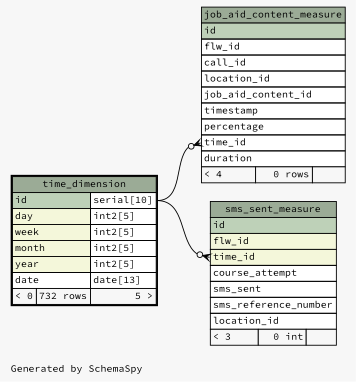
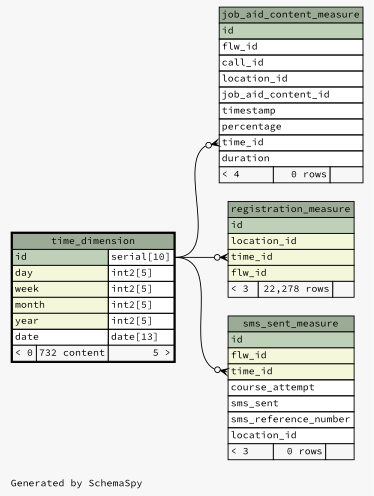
  digraph {
    bgcolor="#f7f7f7"
    fontname="Source Code Pro"
    fontsize=11
    label="\nGenerated by SchemaSpy"
    labeljust=l
    nodesep=0.18
    rankdir=RL
    ranksep=0.46
    node [fontname="Source Code Pro" fontsize=11 shape=plaintext]
    edge [arrowhead=none arrowsize=0.8 arrowtail=crowodot dir=back fontname="Source Code Pro" headport="id.type:e" tailport="time_id:w"]
-   n1 [label=<     <TABLE BORDER="2" CELLBORDER="1" CELLSPACING="0" BGCOLOR="#ffffff">       <TR><TD COLSPAN="3" BGCOLOR="#9bab96" ALIGN="CENTER">time_dimension</TD></TR>       <TR><TD PORT="id" COLSPAN="2" BGCOLOR="#bed1b8" ALIGN="LEFT">id</TD><TD PORT="id.type" ALIGN="LEFT">serial[10]</TD></TR>       <TR><TD PORT="day" COLSPAN="2" BGCOLOR="#f4f7da" ALIGN="LEFT">day</TD><TD PORT="day.type" ALIGN="LEFT">int2[5]</TD></TR>       <TR><TD PORT="week" COLSPAN="2" BGCOLOR="#f4f7da" ALIGN="LEFT">week</TD><TD PORT="week.type" ALIGN="LEFT">int2[5]</TD></TR>       <TR><TD PORT="month" COLSPAN="2" BGCOLOR="#f4f7da" ALIGN="LEFT">month</TD><TD PORT="month.type" ALIGN="LEFT">int2[5]</TD></TR>       <TR><TD PORT="year" COLSPAN="2" BGCOLOR="#f4f7da" ALIGN="LEFT">year</TD><TD PORT="year.type" ALIGN="LEFT">int2[5]</TD></TR>       <TR><TD PORT="date" COLSPAN="2" ALIGN="LEFT">date</TD><TD PORT="date.type" ALIGN="LEFT">date[13]</TD></TR>       <TR><TD ALIGN="LEFT" BGCOLOR="#f7f7f7">&lt; 0</TD><TD ALIGN="RIGHT" BGCOLOR="#f7f7f7">732 rows</TD><TD ALIGN="RIGHT" BGCOLOR="#f7f7f7">5 &gt;</TD></TR>     </TABLE>>]
+   n1 [label=<     <TABLE BORDER="2" CELLBORDER="1" CELLSPACING="0" BGCOLOR="#ffffff">       <TR><TD COLSPAN="3" BGCOLOR="#9bab96" ALIGN="CENTER">time_dimension</TD></TR>       <TR><TD PORT="id" COLSPAN="2" BGCOLOR="#bed1b8" ALIGN="LEFT">id</TD><TD PORT="id.type" ALIGN="LEFT">serial[10]</TD></TR>       <TR><TD PORT="day" COLSPAN="2" BGCOLOR="#f4f7da" ALIGN="LEFT">day</TD><TD PORT="day.type" ALIGN="LEFT">int2[5]</TD></TR>       <TR><TD PORT="week" COLSPAN="2" BGCOLOR="#f4f7da" ALIGN="LEFT">week</TD><TD PORT="week.type" ALIGN="LEFT">int2[5]</TD></TR>       <TR><TD PORT="month" COLSPAN="2" BGCOLOR="#f4f7da" ALIGN="LEFT">month</TD><TD PORT="month.type" ALIGN="LEFT">int2[5]</TD></TR>       <TR><TD PORT="year" COLSPAN="2" BGCOLOR="#f4f7da" ALIGN="LEFT">year</TD><TD PORT="year.type" ALIGN="LEFT">int2[5]</TD></TR>       <TR><TD PORT="date" COLSPAN="2" ALIGN="LEFT">date</TD><TD PORT="date.type" ALIGN="LEFT">date[13]</TD></TR>       <TR><TD ALIGN="LEFT" BGCOLOR="#f7f7f7">&lt; 0</TD><TD ALIGN="RIGHT" BGCOLOR="#f7f7f7">732 content</TD><TD ALIGN="RIGHT" BGCOLOR="#f7f7f7">5 &gt;</TD></TR>     </TABLE>>]
    n2 [label=<     <TABLE BORDER="0" CELLBORDER="1" CELLSPACING="0" BGCOLOR="#ffffff">       <TR><TD COLSPAN="3" BGCOLOR="#9bab96" ALIGN="CENTER">job_aid_content_measure</TD></TR>       <TR><TD PORT="id" COLSPAN="3" BGCOLOR="#bed1b8" ALIGN="LEFT">id</TD></TR>       <TR><TD PORT="flw_id" COLSPAN="3" ALIGN="LEFT">flw_id</TD></TR>       <TR><TD PORT="call_id" COLSPAN="3" ALIGN="LEFT">call_id</TD></TR>       <TR><TD PORT="location_id" COLSPAN="3" ALIGN="LEFT">location_id</TD></TR>       <TR><TD PORT="job_aid_content_id" COLSPAN="3" ALIGN="LEFT">job_aid_content_id</TD></TR>       <TR><TD PORT="timestamp" COLSPAN="3" ALIGN="LEFT">timestamp</TD></TR>       <TR><TD PORT="percentage" COLSPAN="3" ALIGN="LEFT">percentage</TD></TR>       <TR><TD PORT="time_id" COLSPAN="3" ALIGN="LEFT">time_id</TD></TR>       <TR><TD PORT="duration" COLSPAN="3" ALIGN="LEFT">duration</TD></TR>       <TR><TD ALIGN="LEFT" BGCOLOR="#f7f7f7">&lt; 4</TD><TD ALIGN="RIGHT" BGCOLOR="#f7f7f7">0 rows</TD><TD ALIGN="RIGHT" BGCOLOR="#f7f7f7">  </TD></TR>     </TABLE>>]
-   n4 [label=<     <TABLE BORDER="0" CELLBORDER="1" CELLSPACING="0" BGCOLOR="#ffffff">       <TR><TD COLSPAN="3" BGCOLOR="#9bab96" ALIGN="CENTER">sms_sent_measure</TD></TR>       <TR><TD PORT="id" COLSPAN="3" BGCOLOR="#bed1b8" ALIGN="LEFT">id</TD></TR>       <TR><TD PORT="flw_id" COLSPAN="3" BGCOLOR="#f4f7da" ALIGN="LEFT">flw_id</TD></TR>       <TR><TD PORT="time_id" COLSPAN="3" BGCOLOR="#f4f7da" ALIGN="LEFT">time_id</TD></TR>       <TR><TD PORT="course_attempt" COLSPAN="3" ALIGN="LEFT">course_attempt</TD></TR>       <TR><TD PORT="sms_sent" COLSPAN="3" ALIGN="LEFT">sms_sent</TD></TR>       <TR><TD PORT="sms_reference_number" COLSPAN="3" ALIGN="LEFT">sms_reference_number</TD></TR>       <TR><TD PORT="location_id" COLSPAN="3" ALIGN="LEFT">location_id</TD></TR>       <TR><TD ALIGN="LEFT" BGCOLOR="#f7f7f7">&lt; 3</TD><TD ALIGN="RIGHT" BGCOLOR="#f7f7f7">0 int</TD><TD ALIGN="RIGHT" BGCOLOR="#f7f7f7">  </TD></TR>     </TABLE>>]
+   n3 [label=<     <TABLE BORDER="0" CELLBORDER="1" CELLSPACING="0" BGCOLOR="#ffffff">       <TR><TD COLSPAN="3" BGCOLOR="#9bab96" ALIGN="CENTER">registration_measure</TD></TR>       <TR><TD PORT="id" COLSPAN="3" BGCOLOR="#bed1b8" ALIGN="LEFT">id</TD></TR>       <TR><TD PORT="location_id" COLSPAN="3" BGCOLOR="#f4f7da" ALIGN="LEFT">location_id</TD></TR>       <TR><TD PORT="time_id" COLSPAN="3" BGCOLOR="#f4f7da" ALIGN="LEFT">time_id</TD></TR>       <TR><TD PORT="flw_id" COLSPAN="3" BGCOLOR="#f4f7da" ALIGN="LEFT">flw_id</TD></TR>       <TR><TD ALIGN="LEFT" BGCOLOR="#f7f7f7">&lt; 3</TD><TD ALIGN="RIGHT" BGCOLOR="#f7f7f7">22,278 rows</TD><TD ALIGN="RIGHT" BGCOLOR="#f7f7f7">  </TD></TR>     </TABLE>>]
+   n4 [label=<     <TABLE BORDER="0" CELLBORDER="1" CELLSPACING="0" BGCOLOR="#ffffff">       <TR><TD COLSPAN="3" BGCOLOR="#9bab96" ALIGN="CENTER">sms_sent_measure</TD></TR>       <TR><TD PORT="id" COLSPAN="3" BGCOLOR="#bed1b8" ALIGN="LEFT">id</TD></TR>       <TR><TD PORT="flw_id" COLSPAN="3" BGCOLOR="#f4f7da" ALIGN="LEFT">flw_id</TD></TR>       <TR><TD PORT="time_id" COLSPAN="3" BGCOLOR="#f4f7da" ALIGN="LEFT">time_id</TD></TR>       <TR><TD PORT="course_attempt" COLSPAN="3" ALIGN="LEFT">course_attempt</TD></TR>       <TR><TD PORT="sms_sent" COLSPAN="3" ALIGN="LEFT">sms_sent</TD></TR>       <TR><TD PORT="sms_reference_number" COLSPAN="3" ALIGN="LEFT">sms_reference_number</TD></TR>       <TR><TD PORT="location_id" COLSPAN="3" ALIGN="LEFT">location_id</TD></TR>       <TR><TD ALIGN="LEFT" BGCOLOR="#f7f7f7">&lt; 3</TD><TD ALIGN="RIGHT" BGCOLOR="#f7f7f7">0 rows</TD><TD ALIGN="RIGHT" BGCOLOR="#f7f7f7">  </TD></TR>     </TABLE>>]
    n2 -> n1
+   n3 -> n1
    n4 -> n1
  }
